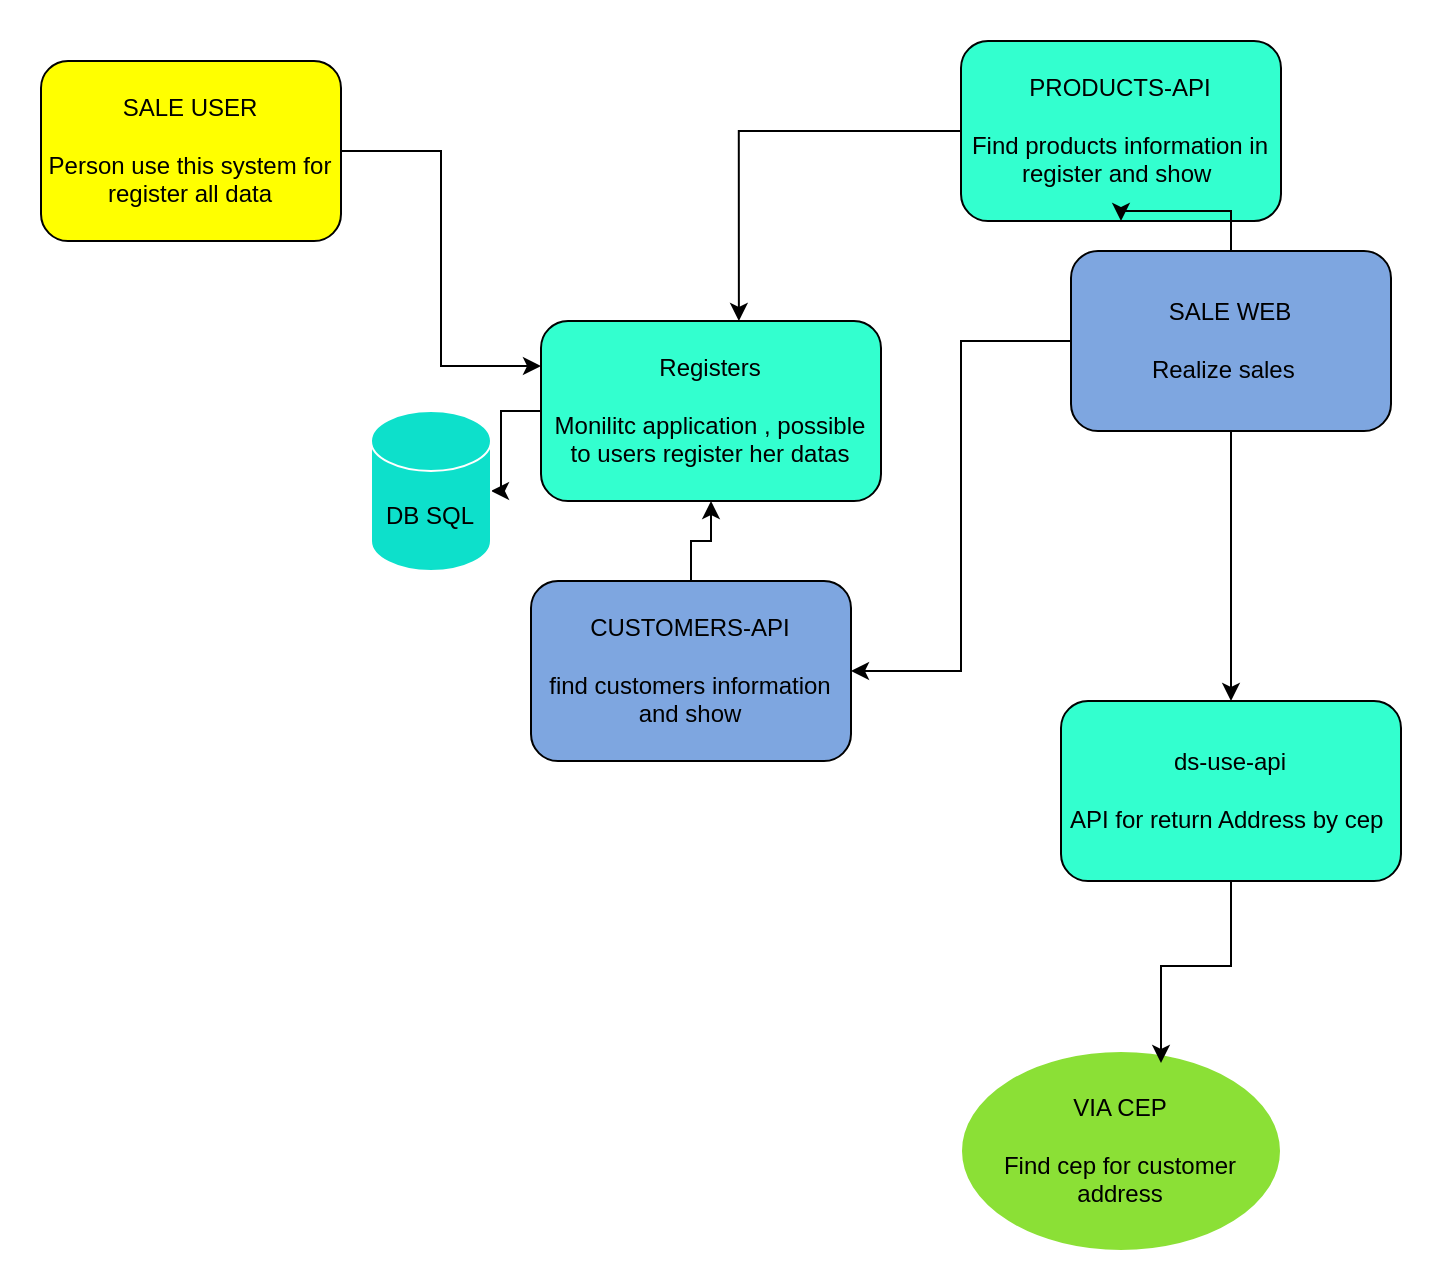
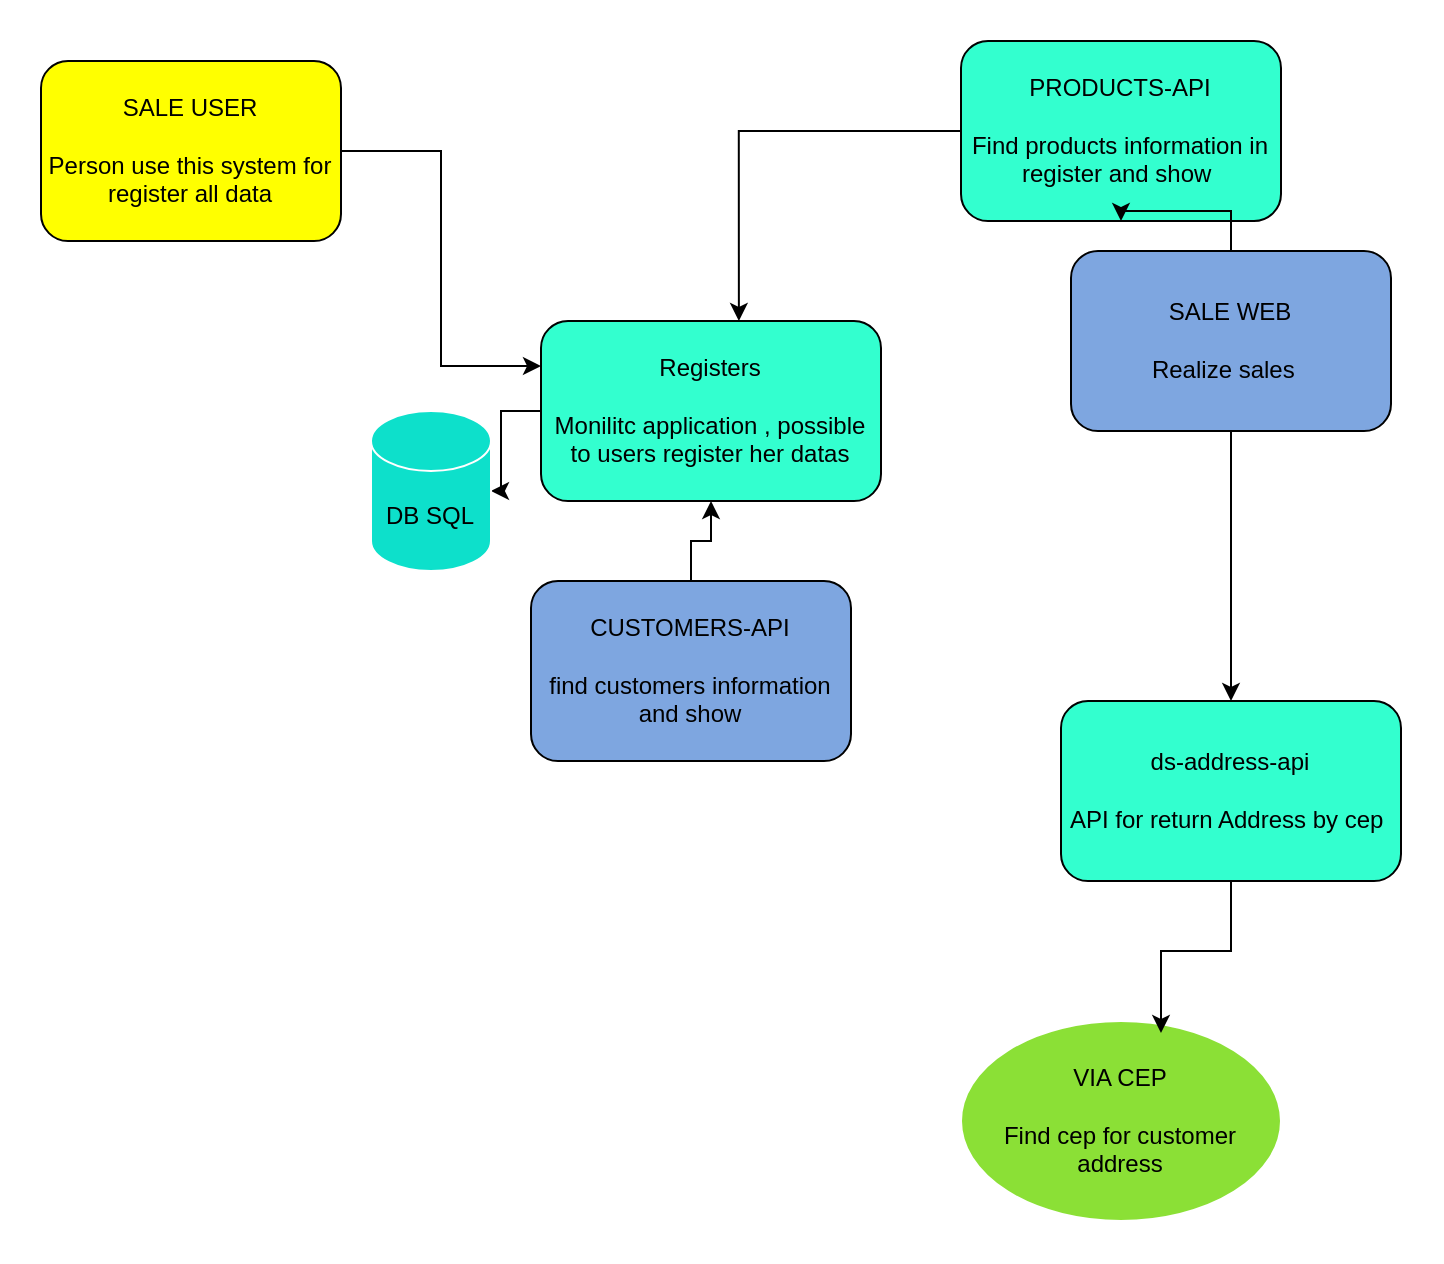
  <mxCell id="0" />
  <mxCell id="1" parent="0" />
  <mxCell id="2" style="edgeStyle=orthogonalEdgeStyle;rounded=0;orthogonalLoop=1;jettySize=auto;html=1;" parent="1" source="3" target="13" edge="1"><mxGeometry relative="1" as="geometry" /></mxCell>
  <mxCell id="3" value="Registers&lt;br&gt;&lt;br&gt;Monilitc application , possible to users register her datas" style="rounded=1;whiteSpace=wrap;html=1;fillColor=#33FFCF;" parent="1" vertex="1"><mxGeometry x="270" y="160" width="170" height="90" as="geometry" /></mxCell>
  <mxCell id="4" style="edgeStyle=orthogonalEdgeStyle;rounded=0;orthogonalLoop=1;jettySize=auto;html=1;entryX=0;entryY=0.25;entryDx=0;entryDy=0;" parent="1" source="5" target="3" edge="1"><mxGeometry relative="1" as="geometry" /></mxCell>
  <mxCell id="5" value="SALE USER&lt;br&gt;&lt;br&gt;Person use this system for register all data" style="rounded=1;whiteSpace=wrap;html=1;fillColor=#FFFF00;" parent="1" vertex="1"><mxGeometry x="20" y="30" width="150" height="90" as="geometry" /></mxCell>
  <mxCell id="6" style="edgeStyle=orthogonalEdgeStyle;rounded=0;orthogonalLoop=1;jettySize=auto;html=1;entryX=0.582;entryY=0;entryDx=0;entryDy=0;entryPerimeter=0;" parent="1" source="7" target="3" edge="1"><mxGeometry relative="1" as="geometry" /></mxCell>
  <mxCell id="7" value="PRODUCTS-API&lt;br&gt;&lt;br&gt;Find products information in register and show&amp;nbsp;" style="rounded=1;whiteSpace=wrap;html=1;fillColor=#33FFCF;" parent="1" vertex="1"><mxGeometry x="480" y="20" width="160" height="90" as="geometry" /></mxCell>
  <mxCell id="8" style="edgeStyle=orthogonalEdgeStyle;rounded=0;orthogonalLoop=1;jettySize=auto;html=1;" parent="1" source="11" target="7" edge="1"><mxGeometry relative="1" as="geometry" /></mxCell>
- <mxCell id="9" style="edgeStyle=orthogonalEdgeStyle;rounded=0;orthogonalLoop=1;jettySize=auto;html=1;entryX=1;entryY=0.5;entryDx=0;entryDy=0;" parent="1" source="11" target="15" edge="1"><mxGeometry relative="1" as="geometry" /></mxCell>
  <mxCell id="10" style="edgeStyle=orthogonalEdgeStyle;rounded=0;orthogonalLoop=1;jettySize=auto;html=1;" edge="1" parent="1" source="11" target="17"><mxGeometry relative="1" as="geometry" /></mxCell>
  <mxCell id="11" value="SALE WEB&lt;br&gt;&lt;br&gt;Realize sales&amp;nbsp;&amp;nbsp;" style="rounded=1;whiteSpace=wrap;html=1;fillColor=#7EA6E0;" parent="1" vertex="1"><mxGeometry x="535" y="125" width="160" height="90" as="geometry" /></mxCell>
- <mxCell id="12" value="VIA CEP&lt;br&gt;&lt;br&gt;Find cep for customer address" style="ellipse;whiteSpace=wrap;html=1;shadow=0;strokeColor=#FFFFFF;fillColor=#8BE036;" parent="1" vertex="1"><mxGeometry x="480" y="525" width="160" height="100" as="geometry" /></mxCell>
+ <mxCell id="12" value="VIA CEP&lt;br&gt;&lt;br&gt;Find cep for customer address" style="ellipse;whiteSpace=wrap;html=1;shadow=0;strokeColor=#FFFFFF;fillColor=#8BE036;" parent="1" vertex="1"><mxGeometry x="480" y="510" width="160" height="100" as="geometry" /></mxCell>
  <mxCell id="13" value="DB SQL" style="shape=cylinder3;whiteSpace=wrap;html=1;boundedLbl=1;backgroundOutline=1;size=15;shadow=0;strokeColor=#FFFFFF;fillColor=#0DE0CB;" parent="1" vertex="1"><mxGeometry x="185" y="205" width="60" height="80" as="geometry" /></mxCell>
  <mxCell id="14" style="edgeStyle=orthogonalEdgeStyle;rounded=0;orthogonalLoop=1;jettySize=auto;html=1;" parent="1" source="15" target="3" edge="1"><mxGeometry relative="1" as="geometry" /></mxCell>
  <mxCell id="15" value="CUSTOMERS-API&lt;br&gt;&lt;br&gt;find customers information and show" style="rounded=1;whiteSpace=wrap;html=1;fillColor=#7EA6E0;" parent="1" vertex="1"><mxGeometry x="265" y="290" width="160" height="90" as="geometry" /></mxCell>
  <mxCell id="16" style="edgeStyle=orthogonalEdgeStyle;rounded=0;orthogonalLoop=1;jettySize=auto;html=1;entryX=0.625;entryY=0.06;entryDx=0;entryDy=0;entryPerimeter=0;" edge="1" parent="1" source="17" target="12"><mxGeometry relative="1" as="geometry" /></mxCell>
- <mxCell id="17" value="ds-use-api&lt;br&gt;&lt;br&gt;API for return Address by cep&amp;nbsp;" style="rounded=1;whiteSpace=wrap;html=1;fillColor=#33FFCF;" vertex="1" parent="1"><mxGeometry x="530" y="350" width="170" height="90" as="geometry" /></mxCell>
+ <mxCell id="17" value="ds-address-api&lt;br&gt;&lt;br&gt;API for return Address by cep&amp;nbsp;" style="rounded=1;whiteSpace=wrap;html=1;fillColor=#33FFCF;" vertex="1" parent="1"><mxGeometry x="530" y="350" width="170" height="90" as="geometry" /></mxCell>
